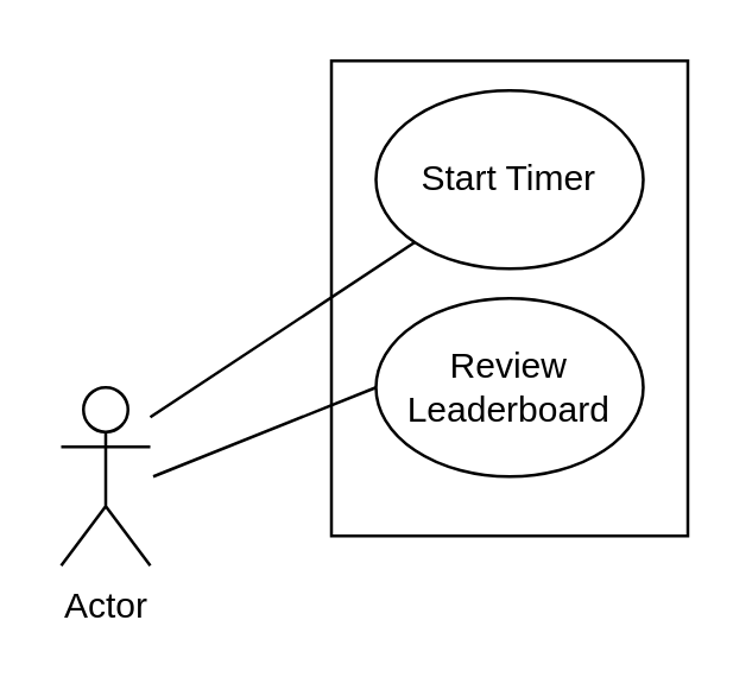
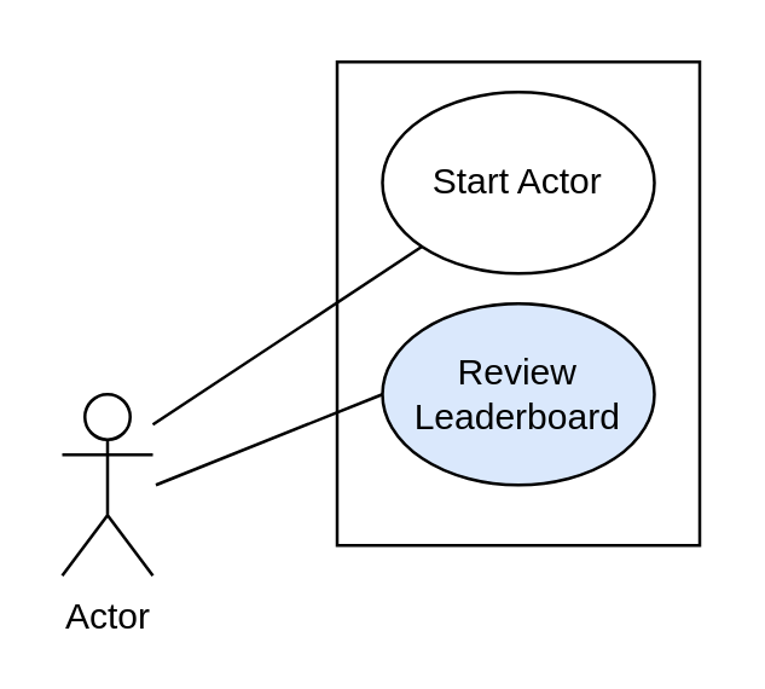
  <mxCell id="0" />
  <mxCell id="1" parent="0" />
  <mxCell id="2" value="" style="rounded=0;whiteSpace=wrap;html=1;" parent="1" vertex="1"><mxGeometry x="111" y="20" width="120" height="160" as="geometry" /></mxCell>
  <mxCell id="3" value="&lt;div&gt;Actor&lt;/div&gt;&lt;div&gt;&lt;br&gt;&lt;/div&gt;" style="shape=umlActor;verticalLabelPosition=bottom;verticalAlign=top;html=1;outlineConnect=0;" parent="1" vertex="1"><mxGeometry x="20" y="130" width="30" height="60" as="geometry" /></mxCell>
- <mxCell id="4" value="Start Timer" style="ellipse;whiteSpace=wrap;html=1;" parent="1" vertex="1"><mxGeometry x="126" y="30" width="90" height="60" as="geometry" /></mxCell>
- <mxCell id="5" value="Review Leaderboard" style="ellipse;whiteSpace=wrap;html=1;" parent="1" vertex="1"><mxGeometry x="126" y="100" width="90" height="60" as="geometry" /></mxCell>
+ <mxCell id="4" value="Start Actor" style="ellipse;whiteSpace=wrap;html=1;" parent="1" vertex="1"><mxGeometry x="126" y="30" width="90" height="60" as="geometry" /></mxCell>
+ <mxCell id="5" value="Review Leaderboard" style="ellipse;whiteSpace=wrap;html=1;fillColor=#dae8fc;" parent="1" vertex="1"><mxGeometry x="126" y="100" width="90" height="60" as="geometry" /></mxCell>
  <mxCell id="6" value="" style="endArrow=none;html=1;rounded=0;entryX=0;entryY=0.5;entryDx=0;entryDy=0;" parent="1" target="5" edge="1"><mxGeometry width="50" height="50" relative="1" as="geometry"><mxPoint x="51" y="160" as="sourcePoint" /><mxPoint x="101" y="110" as="targetPoint" /></mxGeometry></mxCell>
  <mxCell id="7" value="" style="endArrow=none;html=1;rounded=0;" parent="1" target="4" edge="1"><mxGeometry width="50" height="50" relative="1" as="geometry"><mxPoint x="50" y="140" as="sourcePoint" /><mxPoint x="100" y="90" as="targetPoint" /></mxGeometry></mxCell>
